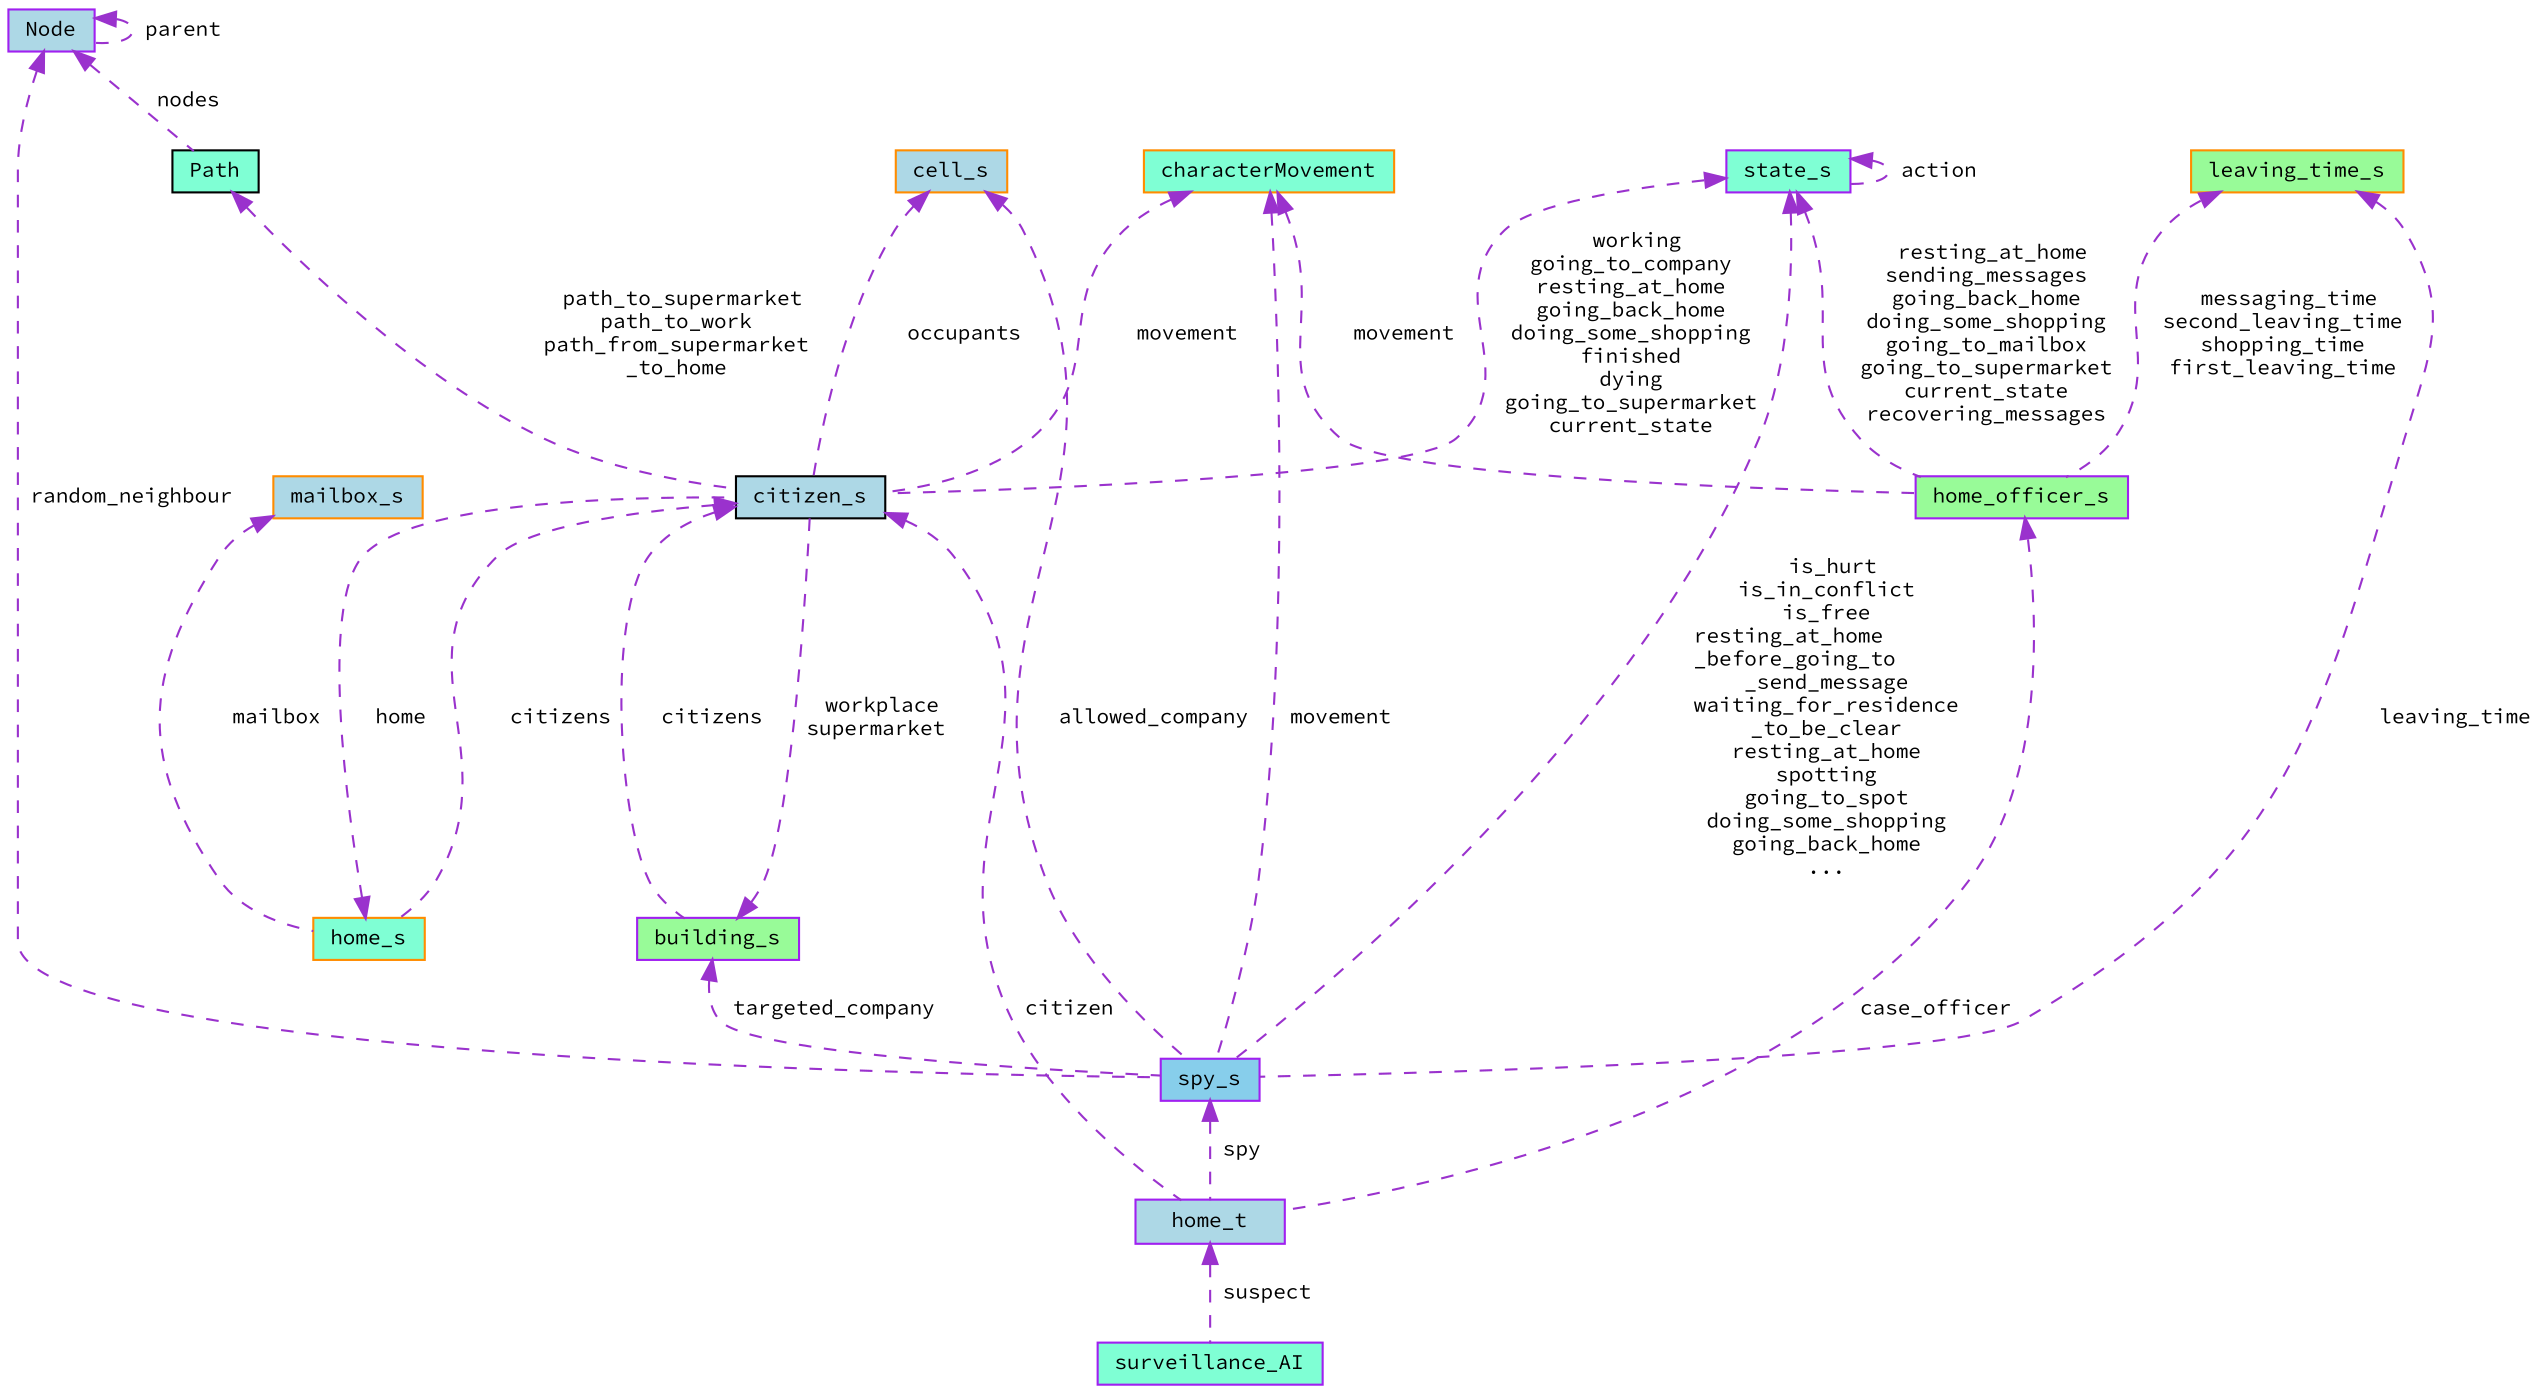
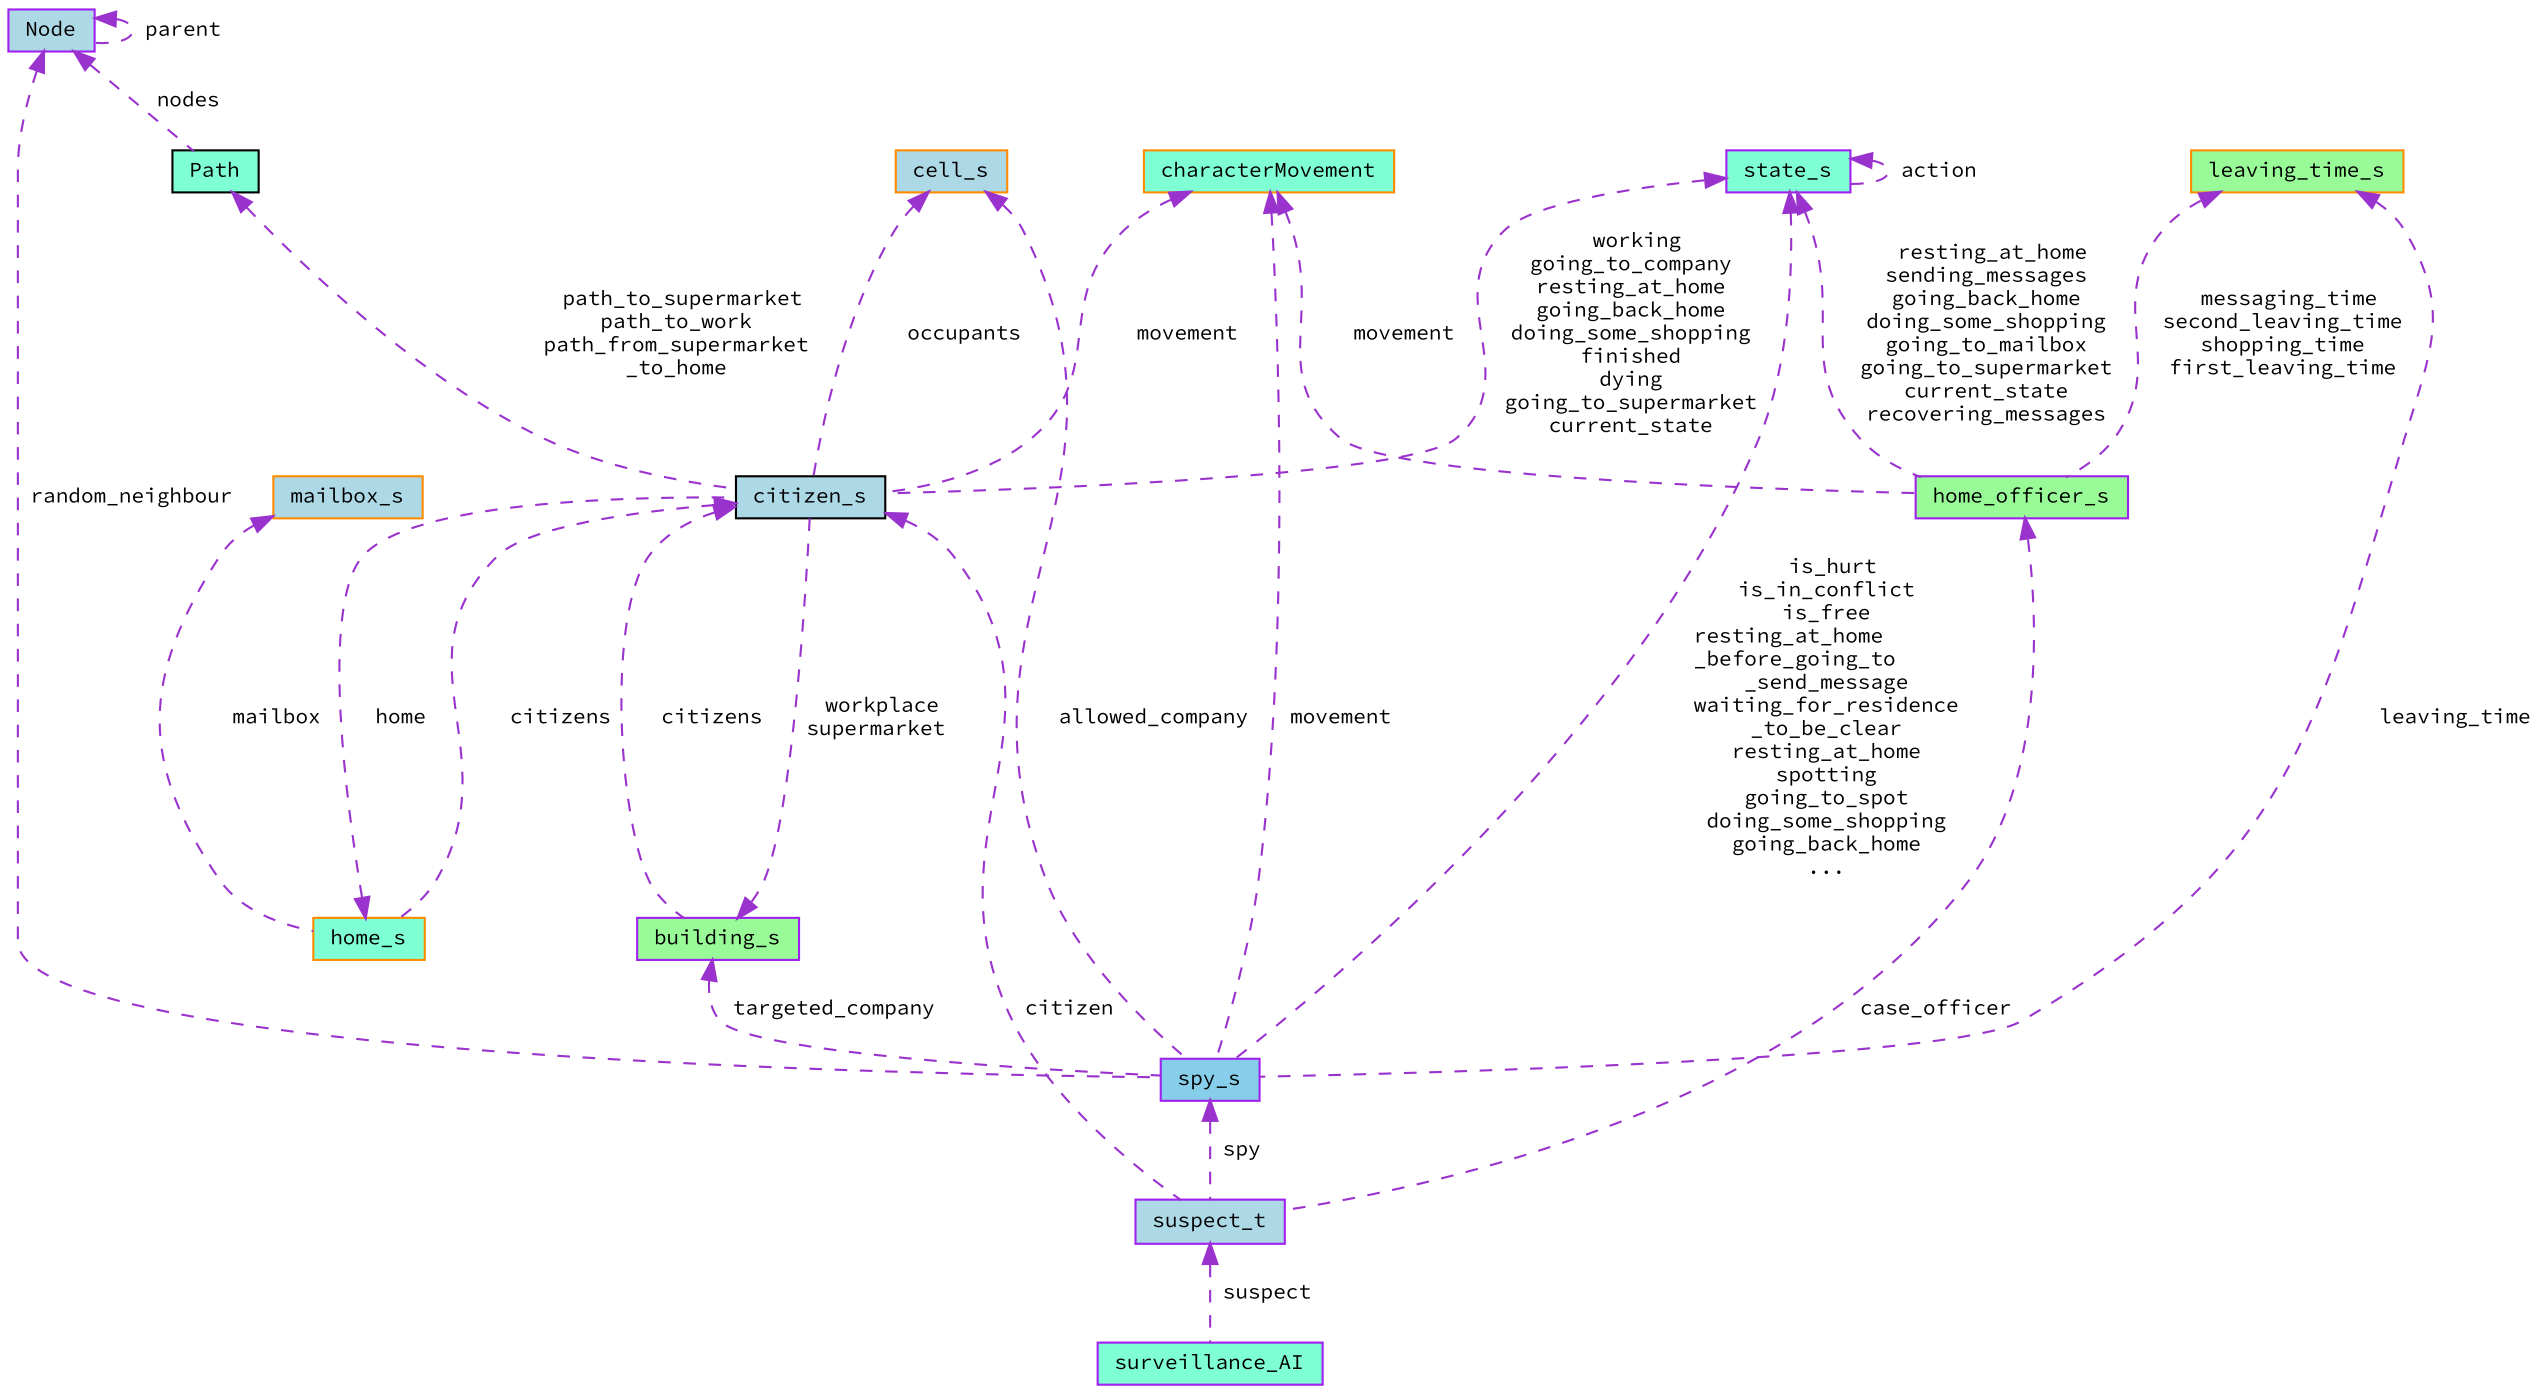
  digraph {
    fontname="Source Code Pro"
    node [color=purple fillcolor=aquamarine fontname="Source Code Pro" fontsize=10 shape=record style=filled]
    edge [color=darkorchid3 dir=back fontname="Source Code Pro" fontsize=10 labelfontname=Helvetica labelfontsize=10 style=dashed]
    n1 [fontcolor=black height=0.2 label=surveillance_AI width=0.4]
-   n2 [fillcolor=lightblue height=0.2 label=home_t width=0.4]
+   n2 [fillcolor=lightblue height=0.2 label=suspect_t width=0.4]
    n3 [color=black fillcolor=lightblue height=0.2 label=citizen_s width=0.4]
    n4 [color=darkorange height=0.2 label=home_s width=0.4]
    n5 [fillcolor=palegreen height=0.2 label=building_s width=0.4]
    n6 [fillcolor=skyblue height=0.2 label=spy_s width=0.4]
    n7 [color=darkorange fillcolor=lightblue height=0.2 label=cell_s width=0.4]
    n8 [color=darkorange fillcolor=lightblue height=0.2 label=mailbox_s width=0.4]
    n9 [color=black height=0.2 label=Path width=0.4]
    n10 [fillcolor=lightblue height=0.2 label="Node" width=0.4]
    n11 [color=darkorange height=0.2 label=characterMovement width=0.4]
    n12 [fillcolor=palegreen height=0.2 label=home_officer_s width=0.4]
    n13 [height=0.2 label=state_s width=0.4]
    n14 [color=darkorange fillcolor=palegreen height=0.2 label=leaving_time_s width=0.4]
    n2 -> n1 [label=" suspect"]
    n3 -> n2 [label=" citizen"]
    n3 -> n4 [label=" citizens"]
    n3 -> n5 [label=" citizens"]
    n4 -> n3 [label=" home"]
    n5 -> n3 [label=" workplace\nsupermarket"]
    n5 -> n6 [label=" targeted_company"]
    n6 -> n2 [label=" spy"]
    n7 -> n3 [label=" occupants"]
    n7 -> n6 [label=" allowed_company"]
    n8 -> n4 [label=" mailbox"]
    n9 -> n3 [label=" path_to_supermarket\npath_to_work\npath_from_supermarket\l_to_home"]
    n10 -> n6 [label=" random_neighbour"]
    n10 -> n9 [label=" nodes"]
    n10 -> n10 [label=" parent"]
    n11 -> n3 [label=" movement"]
    n11 -> n6 [label=" movement"]
    n11 -> n12 [label=" movement"]
    n12 -> n2 [label=" case_officer"]
    n13 -> n3 [label=" working\ngoing_to_company\nresting_at_home\ngoing_back_home\ndoing_some_shopping\nfinished\ndying\ngoing_to_supermarket\ncurrent_state"]
    n13 -> n6 [label=" is_hurt\nis_in_conflict\nis_free\nresting_at_home\l_before_going_to\l_send_message\nwaiting_for_residence\l_to_be_clear\nresting_at_home\nspotting\ngoing_to_spot\ndoing_some_shopping\ngoing_back_home\n..."]
    n13 -> n12 [label=" resting_at_home\nsending_messages\ngoing_back_home\ndoing_some_shopping\ngoing_to_mailbox\ngoing_to_supermarket\ncurrent_state\nrecovering_messages"]
    n13 -> n13 [label=" action"]
    n14 -> n6 [label=" leaving_time"]
    n14 -> n12 [label=" messaging_time\nsecond_leaving_time\nshopping_time\nfirst_leaving_time"]
  }
